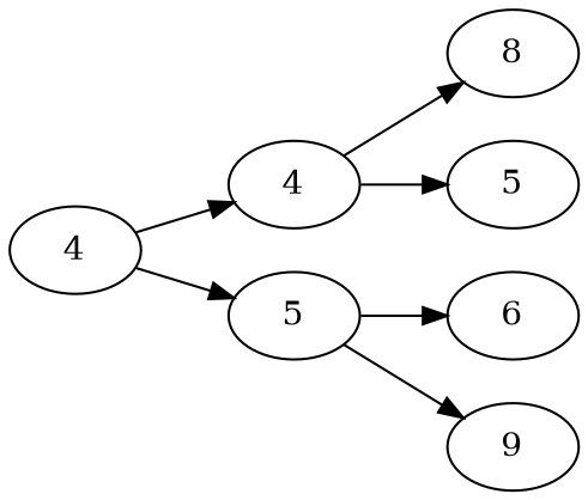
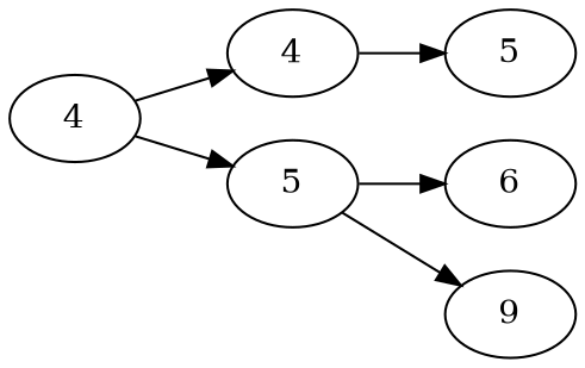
  digraph {
    rankdir=LR
    n1 [label=4]
    n2 [label=4]
    n3 [label=5]
-   n4 [label=8]
    n5 [label=5]
    n6 [label=6]
    n7 [label=9]
    n1 -> n2
    n1 -> n3
-   n2 -> n4
    n2 -> n5
    n3 -> n6
    n3 -> n7
  }
